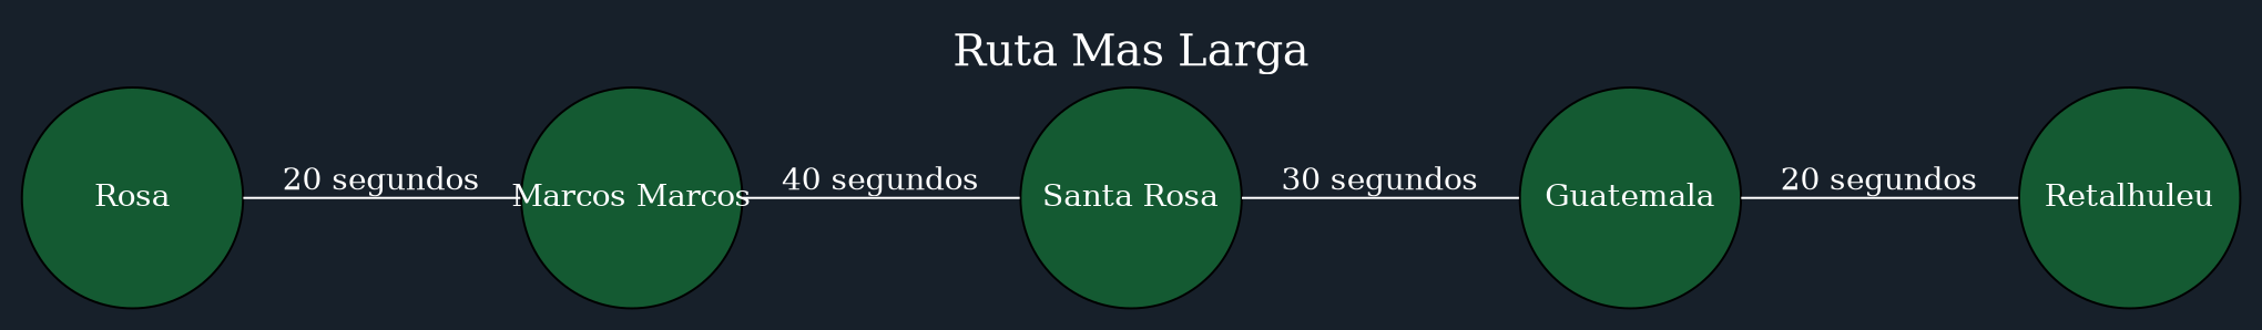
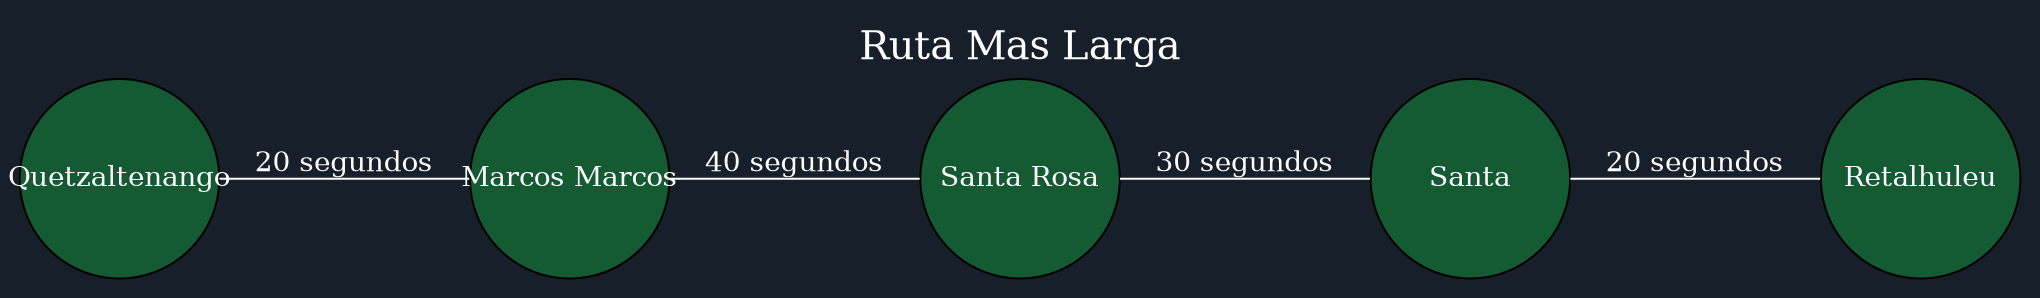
  graph {
    bgcolor="#17202a"
    fontcolor=white
    fontsize=20
    label="Ruta Mas Larga"
    labelloc=t
    rankdir=LR
    node [fillcolor="#145a32" fixedsize=true fontcolor=white shape=circle style=filled]
    edge [color=white fontcolor=white]
-   Quetzaltenango [width=1.4 label=Rosa]
+   Quetzaltenango [width=1.4]
    n2 [label="Marcos Marcos" width=1.4]
    "Santa Rosa" [width=1.4]
-   Guatemala [width=1.4]
+   Guatemala [width=1.4 label=Santa]
    Retalhuleu [width=1.4]
    Quetzaltenango -- n2 [label="20 segundos"]
    n2 -- "Santa Rosa" [label="40 segundos"]
    "Santa Rosa" -- Guatemala [label="30 segundos"]
    Guatemala -- Retalhuleu [label="20 segundos"]
  }
